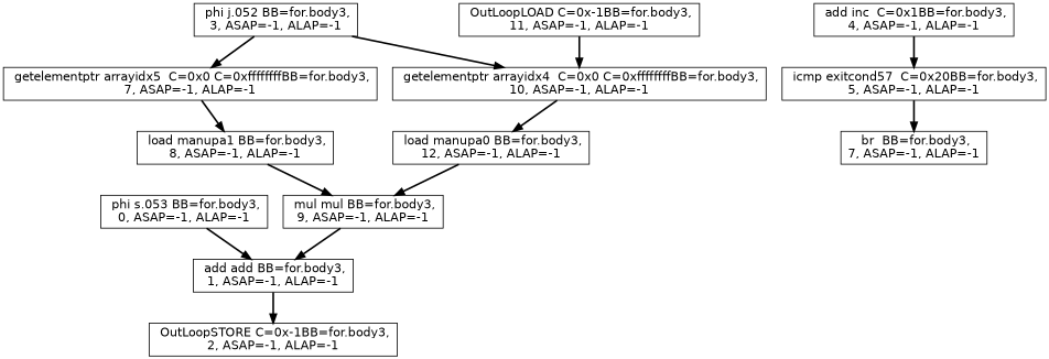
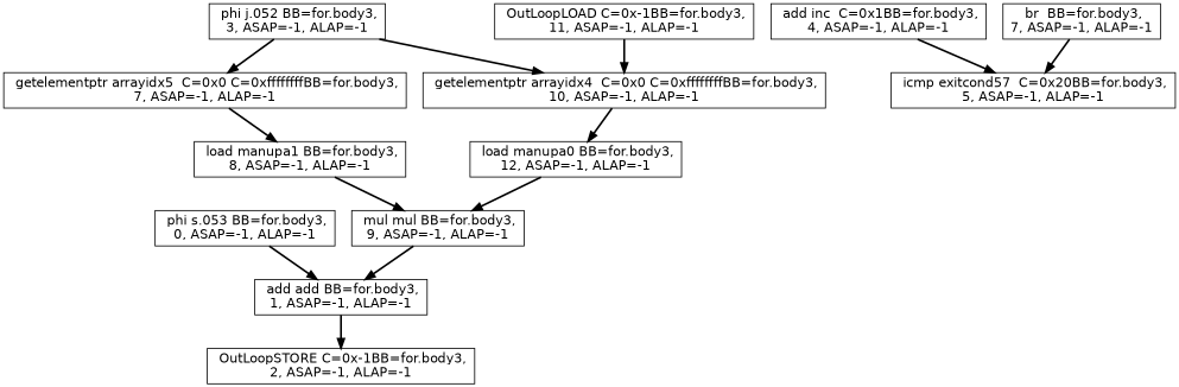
  digraph {
    compound=true
    nslimit=1000.0
    node [fontname=Helvetica shape=box]
    edge [color=black style=bold]
    n1 [label=" phi s.053 BB=for.body3,\n0, ASAP=-1, ALAP=-1"]
    n2 [label=" add add BB=for.body3,\n1, ASAP=-1, ALAP=-1"]
    n3 [label=" OutLoopSTORE C=0x-1BB=for.body3,\n2, ASAP=-1, ALAP=-1"]
    n4 [label=" phi j.052 BB=for.body3,\n3, ASAP=-1, ALAP=-1"]
    n5 [label=" getelementptr arrayidx5  C=0x0 C=0xffffffffBB=for.body3,\n7, ASAP=-1, ALAP=-1"]
    n6 [label=" getelementptr arrayidx4  C=0x0 C=0xffffffffBB=for.body3,\n10, ASAP=-1, ALAP=-1"]
    n7 [label=" add inc  C=0x1BB=for.body3,\n4, ASAP=-1, ALAP=-1"]
    n8 [label=" icmp exitcond57  C=0x20BB=for.body3,\n5, ASAP=-1, ALAP=-1"]
    n9 [label=" load manupa1 BB=for.body3,\n8, ASAP=-1, ALAP=-1"]
    n10 [label=" load manupa0 BB=for.body3,\n12, ASAP=-1, ALAP=-1"]
    n11 [label=" br  BB=for.body3,\n7, ASAP=-1, ALAP=-1"]
    n12 [label=" mul mul BB=for.body3,\n9, ASAP=-1, ALAP=-1"]
    n13 [label=" OutLoopLOAD C=0x-1BB=for.body3,\n11, ASAP=-1, ALAP=-1"]
    n1 -> n2
    n2 -> n3
    n4 -> n5
    n4 -> n6
    n5 -> n9
    n6 -> n10
    n7 -> n8
-   n8 -> n11
+   n11 -> n8
    n9 -> n12
    n10 -> n12
    n12 -> n2
    n13 -> n6
  }
